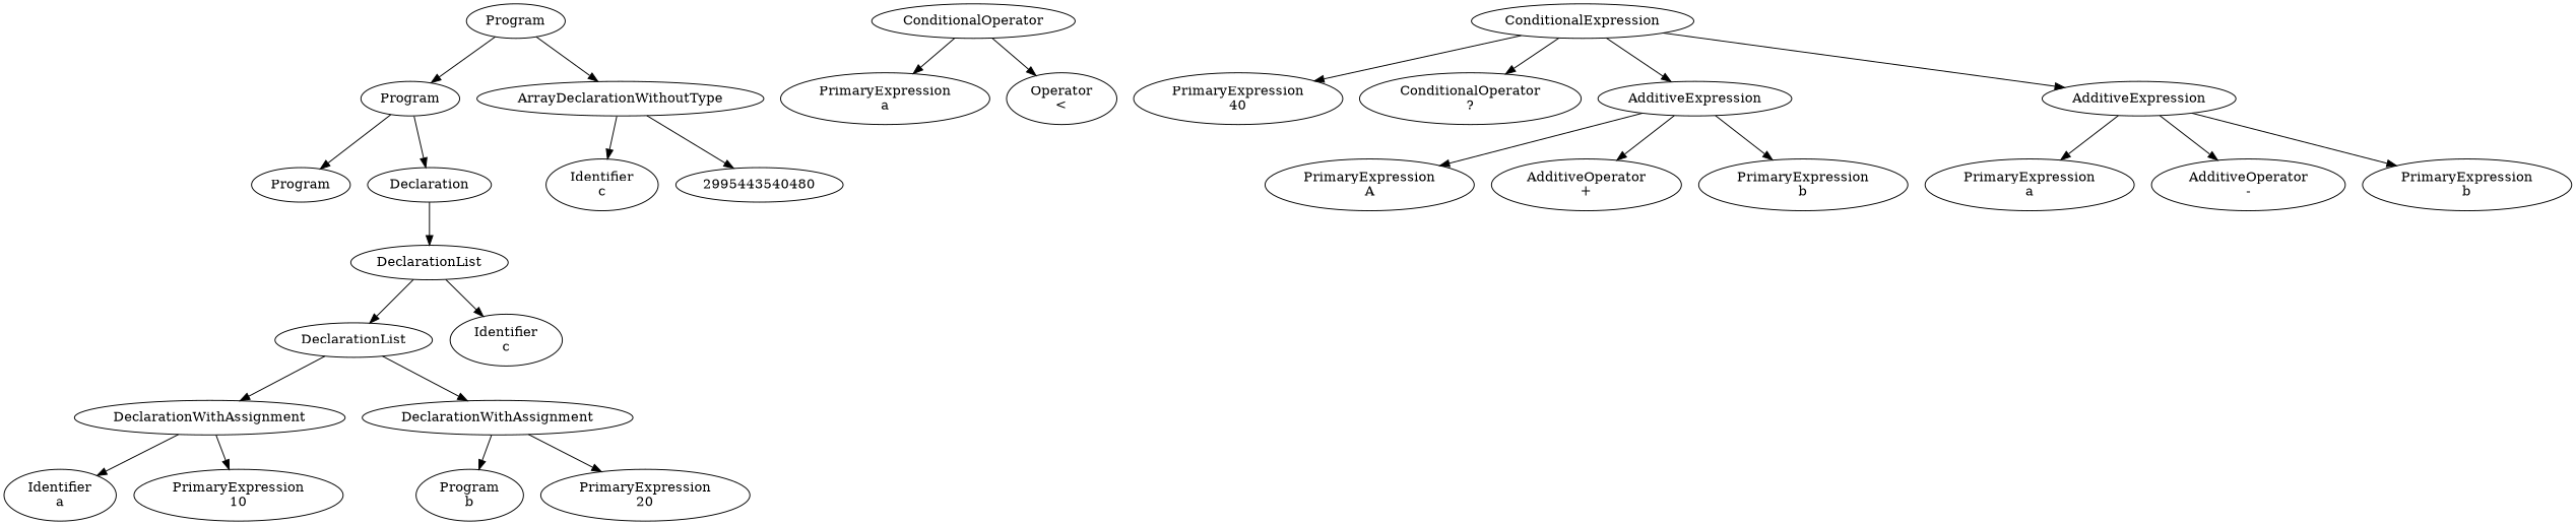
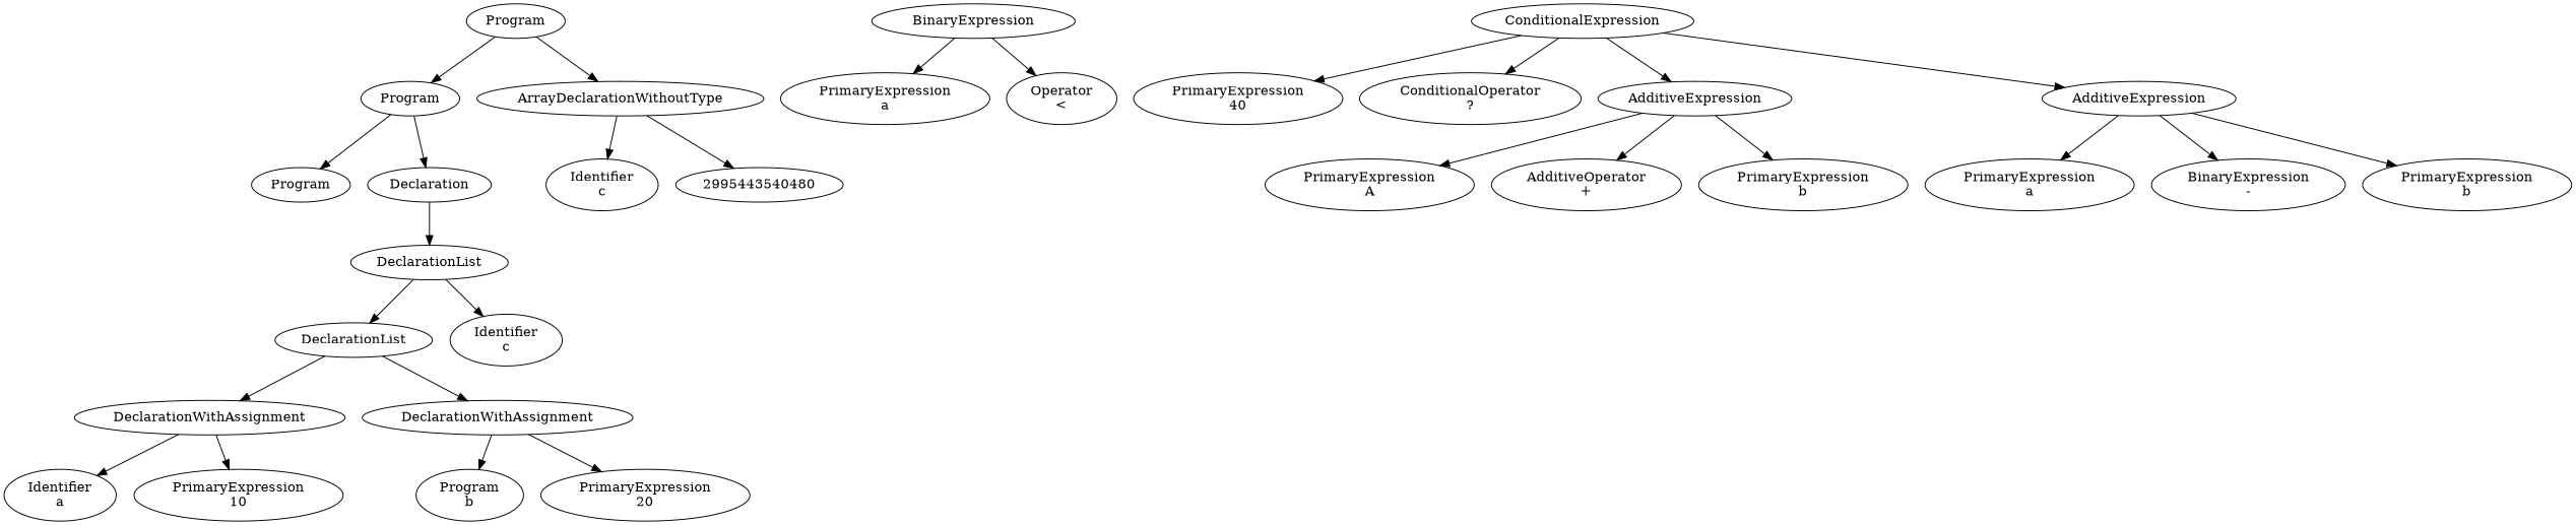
  digraph {
    n1 [label=Program]
    n2 [label=Program]
    n3 [label=ArrayDeclarationWithoutType]
    n4 [label=Program]
    n5 [label=Declaration]
    n6 [label="Identifier\nc"]
    2995443540480
    n8 [label=DeclarationList]
    n9 [label=DeclarationList]
    n10 [label="Identifier\nc"]
    n11 [label=DeclarationWithAssignment]
    n12 [label=DeclarationWithAssignment]
    n13 [label="Identifier\na"]
    n14 [label="PrimaryExpression\n10"]
    n15 [label="Program\nb"]
    n16 [label="PrimaryExpression\n20"]
-   n17 [label=ConditionalOperator]
+   n17 [label=BinaryExpression]
    n18 [label="PrimaryExpression\na"]
    n19 [label="Operator\n<"]
    n20 [label=ConditionalExpression]
    n21 [label="PrimaryExpression\n40"]
    n22 [label="ConditionalOperator\n?"]
    n23 [label=AdditiveExpression]
    n24 [label=AdditiveExpression]
    n25 [label="PrimaryExpression\nA"]
    n26 [label="AdditiveOperator\n+"]
    n27 [label="PrimaryExpression\nb"]
    n28 [label="PrimaryExpression\na"]
-   n29 [label="AdditiveOperator\n-"]
+   n29 [label="BinaryExpression\n-"]
    n30 [label="PrimaryExpression\nb"]
    n1 -> n2
    n1 -> n3
    n2 -> n4
    n2 -> n5
    n3 -> n6
    n3 -> 2995443540480
    n5 -> n8
    n8 -> n9
    n8 -> n10
    n9 -> n11
    n9 -> n12
    n11 -> n13
    n11 -> n14
    n12 -> n15
    n12 -> n16
    n17 -> n18
    n17 -> n19
    n20 -> n21
    n20 -> n22
    n20 -> n23
    n20 -> n24
    n23 -> n25
    n23 -> n26
    n23 -> n27
    n24 -> n28
    n24 -> n29
    n24 -> n30
  }
